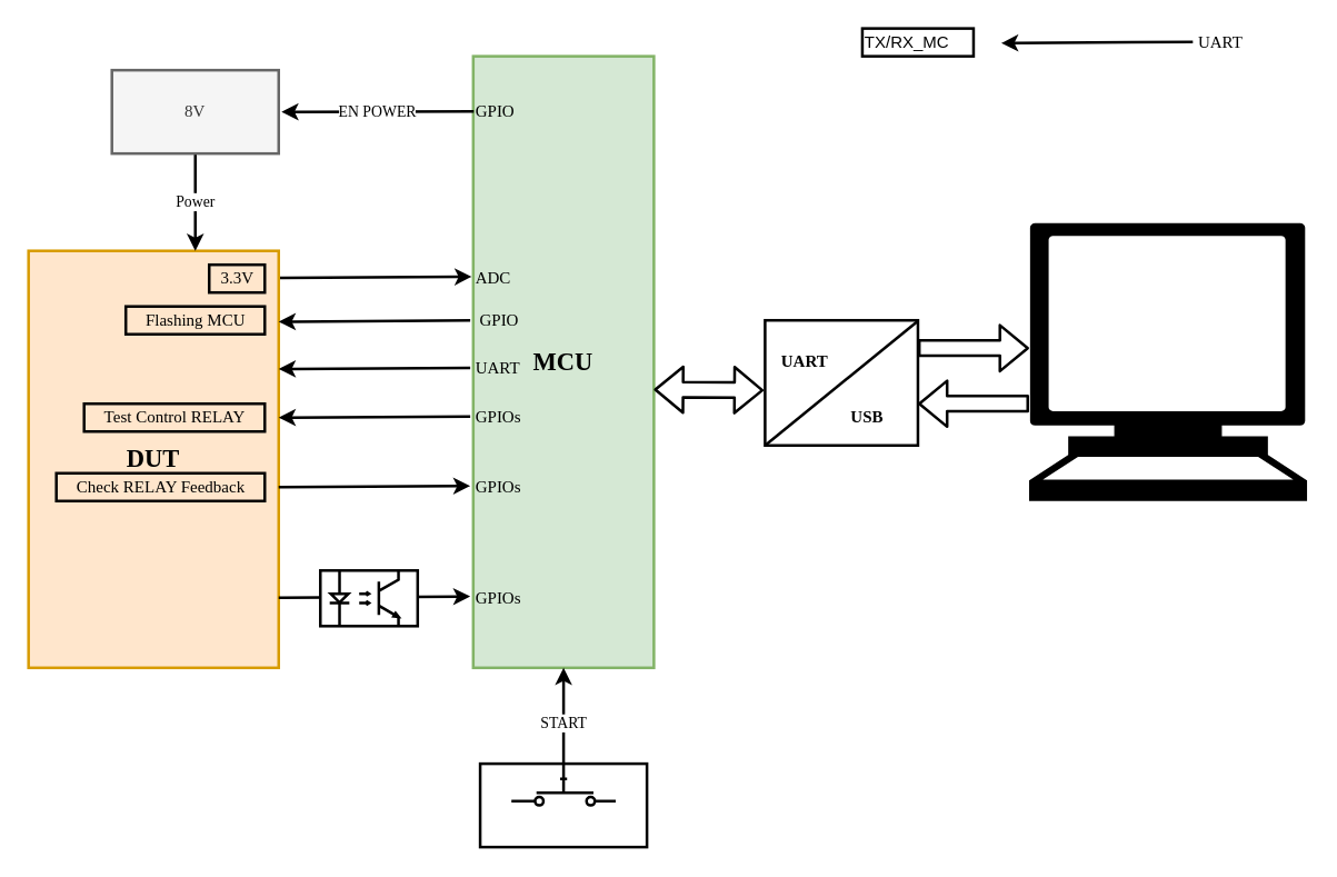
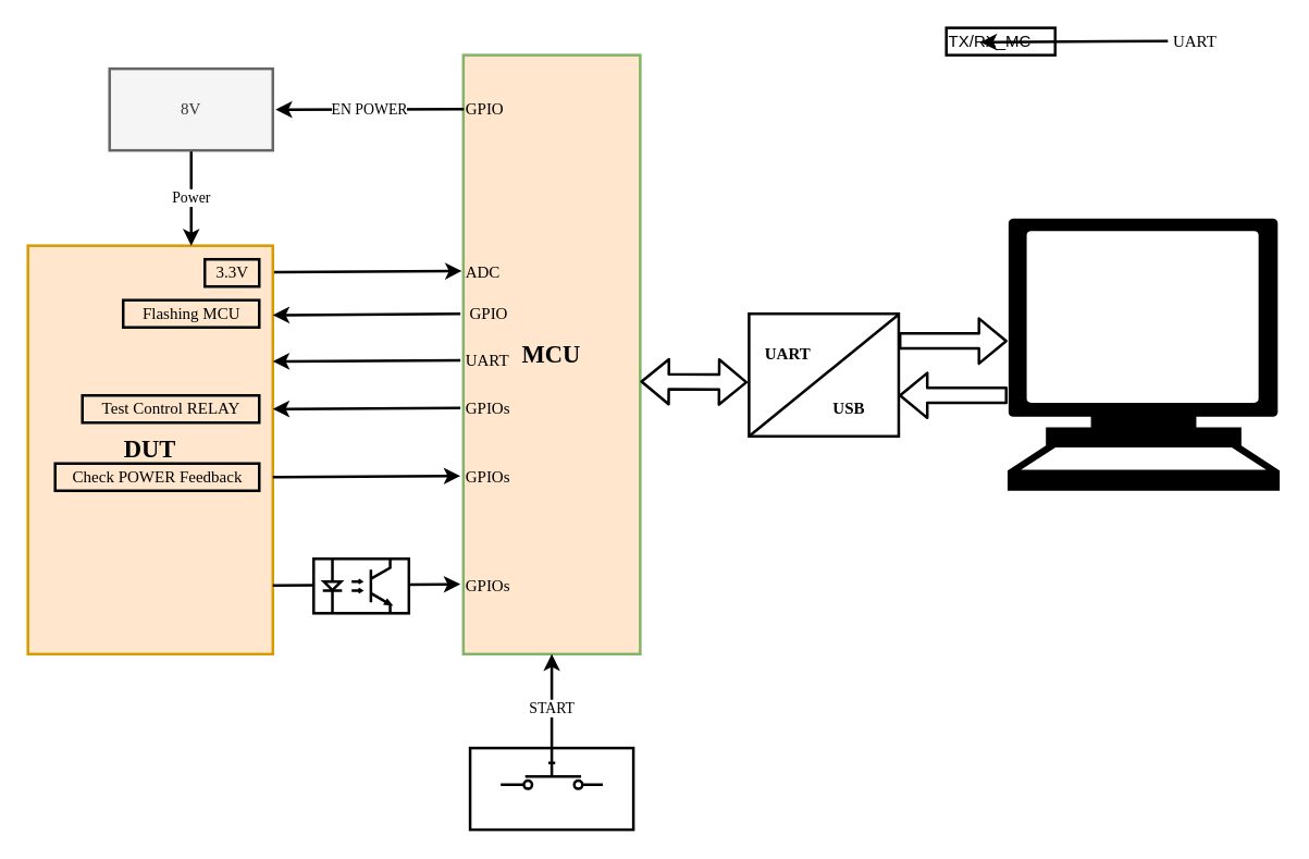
  <mxCell id="0" />
  <mxCell id="1" parent="0" />
  <mxCell id="2" value="" style="rounded=0;whiteSpace=wrap;html=1;strokeWidth=2;fontFamily=Verdana;" parent="1" vertex="1"><mxGeometry x="345" y="549" width="120" height="60" as="geometry" /></mxCell>
- <mxCell id="3" value="&lt;font style=&quot;font-size: 18px&quot;&gt;&lt;b&gt;MCU&lt;/b&gt;&lt;/font&gt;" style="rounded=0;whiteSpace=wrap;html=1;fillColor=#d5e8d4;strokeColor=#82b366;fontFamily=Verdana;strokeWidth=2;" parent="1" vertex="1"><mxGeometry x="340" y="40" width="130" height="440" as="geometry" /></mxCell>
+ <mxCell id="3" value="&lt;font style=&quot;font-size: 18px&quot;&gt;&lt;b&gt;MCU&lt;/b&gt;&lt;/font&gt;" style="rounded=0;whiteSpace=wrap;html=1;fillColor=#ffe6cc;strokeColor=#82b366;fontFamily=Verdana;strokeWidth=2;" parent="1" vertex="1"><mxGeometry x="340" y="40" width="130" height="440" as="geometry" /></mxCell>
  <mxCell id="4" value="EN POWER" style="endArrow=classic;html=1;exitX=0.003;exitY=0.09;exitDx=0;exitDy=0;exitPerimeter=0;fontFamily=Verdana;strokeWidth=2;" parent="1" source="3" edge="1"><mxGeometry width="50" height="50" relative="1" as="geometry"><mxPoint x="80" y="90" as="sourcePoint" /><mxPoint x="202" y="80" as="targetPoint" /></mxGeometry></mxCell>
  <mxCell id="5" value="&lt;font style=&quot;font-size: 18px&quot;&gt;&lt;b&gt;DUT&lt;/b&gt;&lt;/font&gt;" style="rounded=0;whiteSpace=wrap;html=1;fillColor=#ffe6cc;strokeColor=#d79b00;fontFamily=Verdana;strokeWidth=2;" parent="1" vertex="1"><mxGeometry x="20" y="180" width="180" height="300" as="geometry" /></mxCell>
  <mxCell id="6" value="UART" style="text;html=1;resizable=0;points=[];autosize=1;align=left;verticalAlign=top;spacingTop=-4;fontFamily=Verdana;strokeWidth=2;" parent="1" vertex="1"><mxGeometry x="860" y="20" width="50" height="20" as="geometry" /></mxCell>
  <mxCell id="7" value="ADC" style="text;html=1;resizable=0;points=[];autosize=1;align=left;verticalAlign=top;spacingTop=-4;fontFamily=Verdana;strokeWidth=2;" parent="1" vertex="1"><mxGeometry x="340" y="190" width="40" height="20" as="geometry" /></mxCell>
  <mxCell id="8" value="3.3V" style="text;html=1;resizable=0;points=[];autosize=1;align=center;verticalAlign=top;spacingTop=-4;rounded=0;fillColor=none;strokeColor=#000000;fontFamily=Verdana;strokeWidth=2;" parent="1" vertex="1"><mxGeometry x="150" y="190" width="40" height="20" as="geometry" /></mxCell>
  <mxCell id="9" value="" style="endArrow=classic;html=1;entryX=-0.018;entryY=0.342;entryDx=0;entryDy=0;entryPerimeter=0;fontFamily=Verdana;strokeWidth=2;" parent="1" edge="1"><mxGeometry width="50" height="50" relative="1" as="geometry"><mxPoint x="201" y="199.5" as="sourcePoint" /><mxPoint x="338.84" y="198.62" as="targetPoint" /></mxGeometry></mxCell>
  <mxCell id="10" value="Flashing MCU" style="text;html=1;resizable=0;points=[];autosize=1;align=center;verticalAlign=top;spacingTop=-4;rounded=0;fillColor=none;strokeColor=#000000;fontFamily=Verdana;strokeWidth=2;" parent="1" vertex="1"><mxGeometry x="90" y="220" width="100" height="20" as="geometry" /></mxCell>
  <mxCell id="11" value="" style="endArrow=classic;html=1;entryX=-0.018;entryY=0.342;entryDx=0;entryDy=0;entryPerimeter=0;fontFamily=Verdana;strokeWidth=2;" parent="1" edge="1"><mxGeometry width="50" height="50" relative="1" as="geometry"><mxPoint x="337.84" y="230.12" as="sourcePoint" /><mxPoint x="200" y="231" as="targetPoint" /></mxGeometry></mxCell>
  <mxCell id="12" value="GPIO" style="text;html=1;resizable=0;points=[];autosize=1;align=left;verticalAlign=top;spacingTop=-4;fontFamily=Verdana;strokeWidth=2;" parent="1" vertex="1"><mxGeometry x="342.5" y="220" width="50" height="20" as="geometry" /></mxCell>
  <mxCell id="13" value="" style="endArrow=classic;html=1;entryX=-0.018;entryY=0.342;entryDx=0;entryDy=0;entryPerimeter=0;fontFamily=Verdana;strokeWidth=2;" parent="1" edge="1"><mxGeometry width="50" height="50" relative="1" as="geometry"><mxPoint x="337.84" y="264.12" as="sourcePoint" /><mxPoint x="200" y="265" as="targetPoint" /></mxGeometry></mxCell>
  <mxCell id="14" value="UART" style="text;html=1;resizable=0;points=[];autosize=1;align=left;verticalAlign=top;spacingTop=-4;fontFamily=Verdana;strokeWidth=2;" parent="1" vertex="1"><mxGeometry x="340" y="255" width="50" height="20" as="geometry" /></mxCell>
  <mxCell id="15" value="" style="endArrow=classic;html=1;entryX=-0.018;entryY=0.342;entryDx=0;entryDy=0;entryPerimeter=0;fontFamily=Verdana;strokeWidth=2;" parent="1" edge="1"><mxGeometry width="50" height="50" relative="1" as="geometry"><mxPoint x="200" y="429.5" as="sourcePoint" /><mxPoint x="337.84" y="428.62" as="targetPoint" /></mxGeometry></mxCell>
  <mxCell id="16" value="GPIOs" style="text;html=1;resizable=0;points=[];autosize=1;align=left;verticalAlign=top;spacingTop=-4;fontFamily=Verdana;strokeWidth=2;" parent="1" vertex="1"><mxGeometry x="340" y="420" width="50" height="20" as="geometry" /></mxCell>
  <mxCell id="17" value="" style="rounded=0;whiteSpace=wrap;html=1;strokeColor=#000000;fillColor=none;align=center;fontFamily=Verdana;strokeWidth=2;" parent="1" vertex="1"><mxGeometry x="550" y="230" width="110" height="90" as="geometry" /></mxCell>
  <mxCell id="18" value="" style="endArrow=none;html=1;entryX=0.996;entryY=0.009;entryDx=0;entryDy=0;entryPerimeter=0;fontFamily=Verdana;strokeWidth=2;" parent="1" target="17" edge="1"><mxGeometry width="50" height="50" relative="1" as="geometry"><mxPoint x="550" y="320" as="sourcePoint" /><mxPoint x="600" y="270" as="targetPoint" /></mxGeometry></mxCell>
  <mxCell id="19" value="UART" style="text;html=1;resizable=0;points=[];autosize=1;align=left;verticalAlign=top;spacingTop=-4;fontStyle=1;fontFamily=Verdana;strokeWidth=2;" parent="1" vertex="1"><mxGeometry x="560" y="250" width="50" height="20" as="geometry" /></mxCell>
  <mxCell id="20" value="USB" style="text;html=1;resizable=0;points=[];autosize=1;align=left;verticalAlign=top;spacingTop=-4;fontStyle=1;fontFamily=Verdana;strokeWidth=2;" parent="1" vertex="1"><mxGeometry x="610" y="290" width="40" height="20" as="geometry" /></mxCell>
  <mxCell id="21" value="" style="shape=mxgraph.signs.tech.computer;html=1;fillColor=#000000;strokeColor=none;verticalLabelPosition=bottom;verticalAlign=top;align=center;rounded=0;fontFamily=Verdana;strokeWidth=2;" parent="1" vertex="1"><mxGeometry x="740" y="160" width="200" height="200" as="geometry" /></mxCell>
  <mxCell id="22" value="" style="shape=flexArrow;endArrow=classic;html=1;entryX=0;entryY=0.45;entryDx=0;entryDy=0;entryPerimeter=0;fontFamily=Verdana;strokeWidth=2;" parent="1" target="21" edge="1"><mxGeometry width="50" height="50" relative="1" as="geometry"><mxPoint x="660" y="250" as="sourcePoint" /><mxPoint x="720" y="250" as="targetPoint" /></mxGeometry></mxCell>
  <mxCell id="23" value="" style="shape=flexArrow;endArrow=classic;html=1;entryX=0;entryY=0.45;entryDx=0;entryDy=0;entryPerimeter=0;fontFamily=Verdana;strokeWidth=2;" parent="1" edge="1"><mxGeometry width="50" height="50" relative="1" as="geometry"><mxPoint x="740" y="290" as="sourcePoint" /><mxPoint x="660" y="290" as="targetPoint" /></mxGeometry></mxCell>
  <mxCell id="24" value="" style="shape=flexArrow;endArrow=classic;startArrow=classic;html=1;entryX=-0.009;entryY=0.559;entryDx=0;entryDy=0;entryPerimeter=0;exitX=1;exitY=0.545;exitDx=0;exitDy=0;exitPerimeter=0;fontFamily=Verdana;strokeWidth=2;" parent="1" source="3" target="17" edge="1"><mxGeometry width="50" height="50" relative="1" as="geometry"><mxPoint x="493" y="275" as="sourcePoint" /><mxPoint x="550" y="270" as="targetPoint" /></mxGeometry></mxCell>
  <mxCell id="25" value="GPIO" style="text;html=1;resizable=0;points=[];autosize=1;align=left;verticalAlign=top;spacingTop=-4;fontFamily=Verdana;strokeWidth=2;" parent="1" vertex="1"><mxGeometry x="340" y="70" width="50" height="20" as="geometry" /></mxCell>
  <mxCell id="26" value="START" style="edgeStyle=orthogonalEdgeStyle;rounded=0;orthogonalLoop=1;jettySize=auto;html=1;strokeWidth=2;fontFamily=Verdana;" parent="1" source="27" target="3" edge="1"><mxGeometry relative="1" as="geometry" /></mxCell>
  <mxCell id="27" value="" style="pointerEvents=1;verticalLabelPosition=bottom;shadow=0;dashed=0;align=center;html=1;verticalAlign=top;shape=mxgraph.electrical.electro-mechanical.push_switch_no;strokeWidth=2;fontFamily=Verdana;" parent="1" vertex="1"><mxGeometry x="367.5" y="560" width="75" height="19" as="geometry" /></mxCell>
  <mxCell id="28" value="" style="verticalLabelPosition=bottom;shadow=0;dashed=0;align=center;fillColor=#ffffff;html=1;verticalAlign=top;strokeWidth=2;shape=mxgraph.electrical.opto_electronics.opto-coupler;fontFamily=Verdana;" parent="1" vertex="1"><mxGeometry x="230" y="410" width="70" height="40" as="geometry" /></mxCell>
  <mxCell id="29" value="Power" style="edgeStyle=orthogonalEdgeStyle;rounded=0;orthogonalLoop=1;jettySize=auto;html=1;fontFamily=Verdana;strokeWidth=2;" parent="1" source="30" edge="1"><mxGeometry relative="1" as="geometry"><mxPoint x="140" y="180" as="targetPoint" /></mxGeometry></mxCell>
  <mxCell id="30" value="8V" style="rounded=0;whiteSpace=wrap;html=1;fillColor=#f5f5f5;strokeColor=#666666;fontColor=#333333;fontFamily=Verdana;strokeWidth=2;" parent="1" vertex="1"><mxGeometry x="80" y="50" width="120" height="60" as="geometry" /></mxCell>
  <mxCell id="31" value="" style="endArrow=classic;html=1;entryX=-0.018;entryY=0.342;entryDx=0;entryDy=0;entryPerimeter=0;fontFamily=Verdana;strokeWidth=2;" parent="1" edge="1"><mxGeometry width="50" height="50" relative="1" as="geometry"><mxPoint x="857.84" y="29.62" as="sourcePoint" /><mxPoint x="720" y="30.5" as="targetPoint" /></mxGeometry></mxCell>
- <mxCell id="32" value="TX/RX_MC" style="text;html=1;resizable=0;points=[];autosize=1;align=left;verticalAlign=top;spacingTop=-4;strokeColor=#000000;strokeWidth=2;" parent="1" vertex="1"><mxGeometry x="620" y="20" width="80" height="20" as="geometry" /></mxCell>
+ <mxCell id="32" value="TX/RX_MC" style="text;html=1;resizable=0;points=[];autosize=1;align=left;verticalAlign=top;spacingTop=-4;strokeColor=#000000;strokeWidth=2;" parent="1" vertex="1"><mxGeometry x="695" y="20" width="80" height="20" as="geometry" /></mxCell>
  <mxCell id="33" value="Test Control RELAY" style="text;html=1;resizable=0;points=[];autosize=1;align=center;verticalAlign=top;spacingTop=-4;rounded=0;fillColor=none;strokeColor=#000000;fontFamily=Verdana;strokeWidth=2;" vertex="1" parent="1"><mxGeometry x="60" y="290" width="130" height="20" as="geometry" /></mxCell>
  <mxCell id="34" value="" style="endArrow=classic;html=1;entryX=-0.018;entryY=0.342;entryDx=0;entryDy=0;entryPerimeter=0;fontFamily=Verdana;strokeWidth=2;" edge="1" parent="1"><mxGeometry width="50" height="50" relative="1" as="geometry"><mxPoint x="337.84" y="299.12" as="sourcePoint" /><mxPoint x="200" y="300" as="targetPoint" /></mxGeometry></mxCell>
  <mxCell id="35" value="GPIOs" style="text;html=1;resizable=0;points=[];autosize=1;align=left;verticalAlign=top;spacingTop=-4;fontFamily=Verdana;strokeWidth=2;" vertex="1" parent="1"><mxGeometry x="340" y="290" width="50" height="20" as="geometry" /></mxCell>
- <mxCell id="36" value="Check RELAY Feedback" style="text;html=1;resizable=0;points=[];autosize=1;align=center;verticalAlign=top;spacingTop=-4;rounded=0;fillColor=none;strokeColor=#000000;fontFamily=Verdana;strokeWidth=2;" vertex="1" parent="1"><mxGeometry x="40" y="340" width="150" height="20" as="geometry" /></mxCell>
+ <mxCell id="36" value="Check POWER Feedback" style="text;html=1;resizable=0;points=[];autosize=1;align=center;verticalAlign=top;spacingTop=-4;rounded=0;fillColor=none;strokeColor=#000000;fontFamily=Verdana;strokeWidth=2;" vertex="1" parent="1"><mxGeometry x="40" y="340" width="150" height="20" as="geometry" /></mxCell>
  <mxCell id="37" value="" style="endArrow=classic;html=1;entryX=-0.018;entryY=0.342;entryDx=0;entryDy=0;entryPerimeter=0;fontFamily=Verdana;strokeWidth=2;" edge="1" parent="1"><mxGeometry width="50" height="50" relative="1" as="geometry"><mxPoint x="200" y="350" as="sourcePoint" /><mxPoint x="337.84" y="349.12" as="targetPoint" /></mxGeometry></mxCell>
  <mxCell id="38" value="GPIOs" style="text;html=1;resizable=0;points=[];autosize=1;align=left;verticalAlign=top;spacingTop=-4;fontFamily=Verdana;strokeWidth=2;" vertex="1" parent="1"><mxGeometry x="340" y="340" width="50" height="20" as="geometry" /></mxCell>
